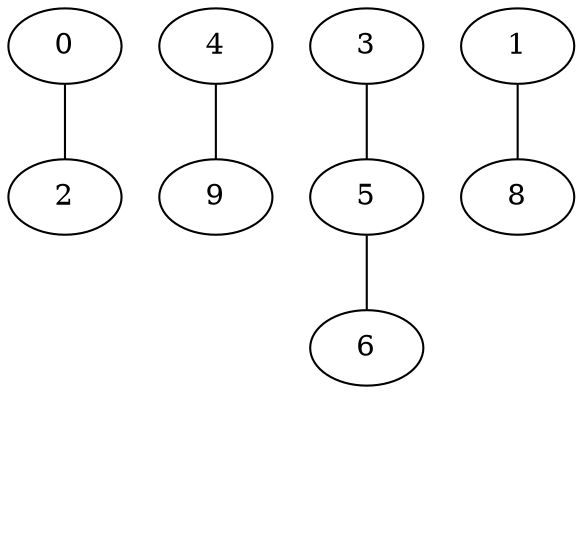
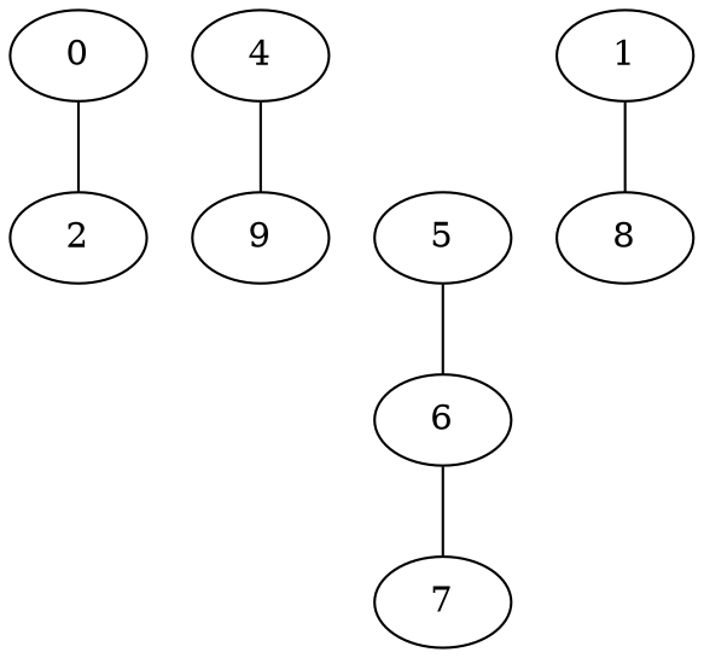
  graph {
    0 [Label="0 (0.00)"]
    2 [Label="2 (4.85)"]
    4 [Label="4 (0.40)"]
    9 [Label="9 (5.95)"]
-   3 [Label="3 (4.03)"]
    5 [Label="5 (5.03)"]
    1 [Label="1 (4.88)"]
    8 [Label="8 (10.30)"]
    6 [Label="6 (1.82)"]
+   7 [Label="7 (8.19)"]
    0 -- 2
    4 -- 9
-   3 -- 5
    5 -- 6
    1 -- 8
+   6 -- 7
  }
